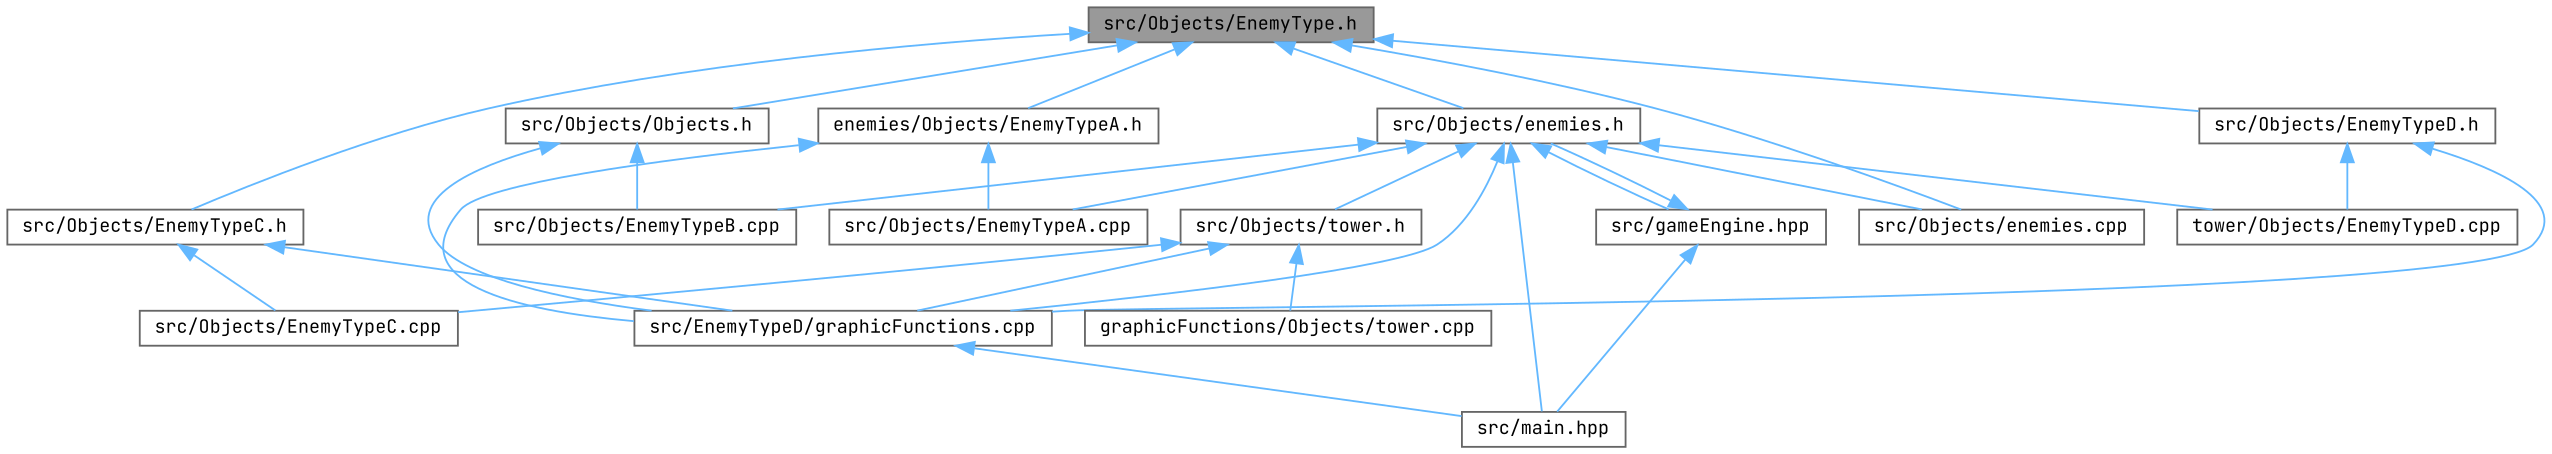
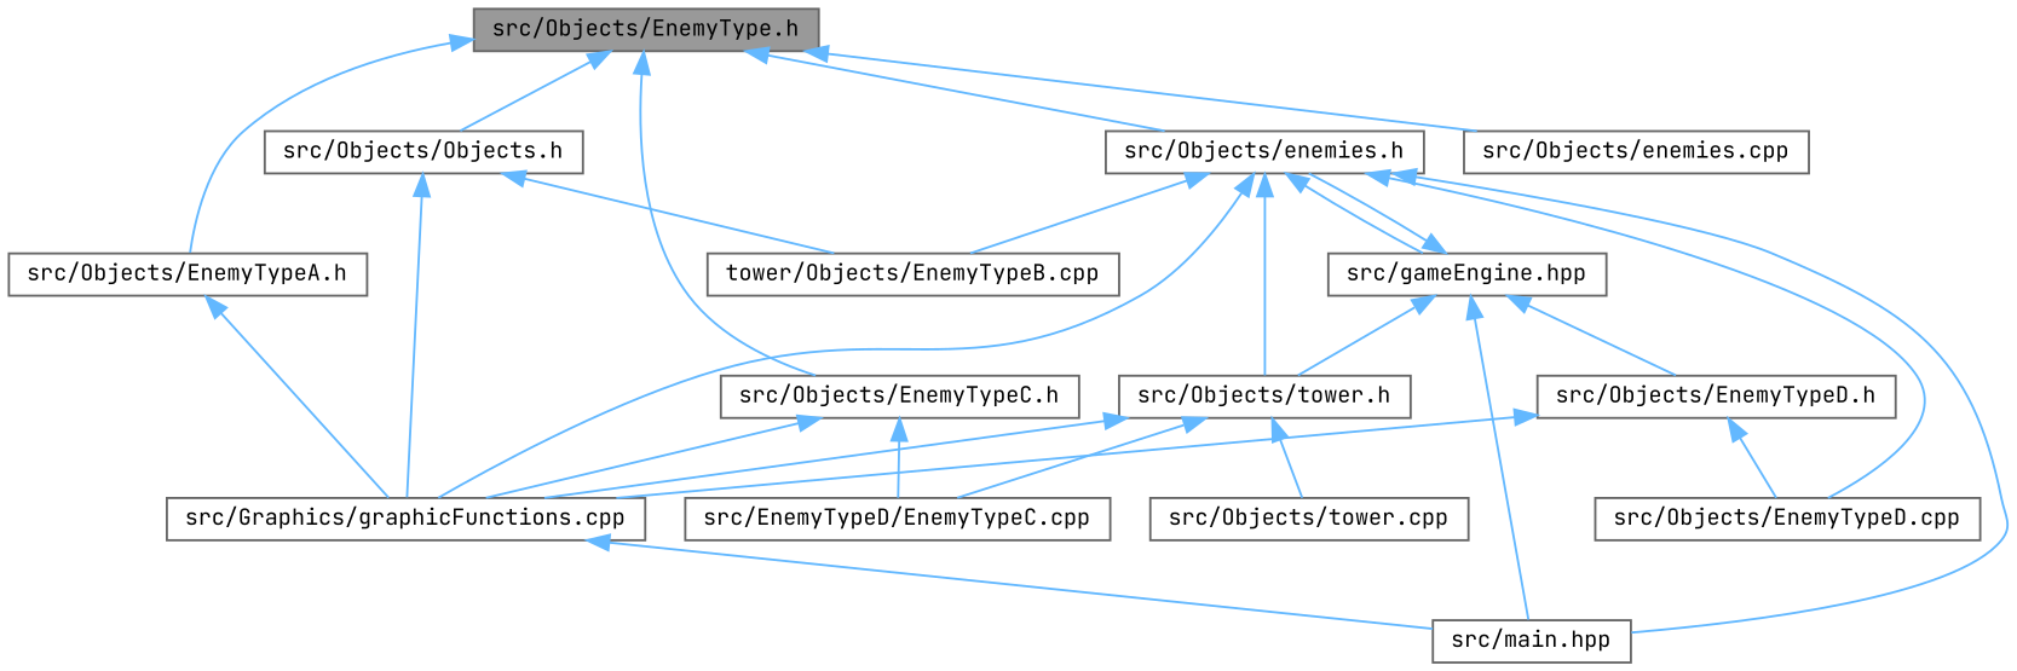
  digraph {
    fontname="JetBrains Mono"
    node [color=grey40 fillcolor=white fontname="JetBrains Mono" fontsize=10 shape=box style=filled]
    edge [color=steelblue1 dir=back fontname="JetBrains Mono" fontsize=10 labelfontname=Helvetica labelfontsize=10 style=solid]
    n1 [color=gray40 fillcolor=grey60 fontcolor=black height=0.2 label="src/Objects/EnemyType.h" width=0.4]
-   n2 [height=0.2 label="enemies/Objects/EnemyTypeA.h" width=0.4]
+   n2 [height=0.2 label="src/Objects/EnemyTypeA.h" width=0.4]
    n3 [height=0.2 label="src/Objects/Objects.h" width=0.4]
    n4 [height=0.2 label="src/Objects/EnemyTypeC.h" width=0.4]
    n5 [height=0.2 label="src/Objects/EnemyTypeD.h" width=0.4]
    n6 [height=0.2 label="src/Objects/enemies.cpp" width=0.4]
    n7 [height=0.2 label="src/Objects/enemies.h" width=0.4]
-   n8 [height=0.2 label="src/EnemyTypeD/graphicFunctions.cpp" width=0.4]
-   n9 [height=0.2 label="src/Objects/EnemyTypeA.cpp" width=0.4]
-   n10 [height=0.2 label="src/Objects/EnemyTypeB.cpp" width=0.4]
-   n11 [height=0.2 label="src/Objects/EnemyTypeC.cpp" width=0.4]
-   n12 [height=0.2 label="tower/Objects/EnemyTypeD.cpp" width=0.4]
+   n8 [height=0.2 label="src/Graphics/graphicFunctions.cpp" width=0.4]
+   n10 [height=0.2 label="tower/Objects/EnemyTypeB.cpp" width=0.4]
+   n11 [height=0.2 label="src/EnemyTypeD/EnemyTypeC.cpp" width=0.4]
+   n12 [height=0.2 label="src/Objects/EnemyTypeD.cpp" width=0.4]
    n13 [height=0.2 label="src/main.hpp" width=0.4]
    n14 [height=0.2 label="src/Objects/tower.h" width=0.4]
    n15 [height=0.2 label="src/gameEngine.hpp" width=0.4]
-   n16 [height=0.2 label="graphicFunctions/Objects/tower.cpp" width=0.4]
+   n16 [height=0.2 label="src/Objects/tower.cpp" width=0.4]
    n1 -> n2
    n1 -> n3
    n1 -> n4
-   n1 -> n5
+   n15 -> n5
    n1 -> n6
    n1 -> n7
    n2 -> n8
-   n2 -> n9
    n3 -> n8
    n3 -> n10
    n4 -> n8
    n4 -> n11
    n5 -> n8
    n5 -> n12
-   n7 -> n6
    n7 -> n8
-   n7 -> n9
    n7 -> n10
    n7 -> n12
    n7 -> n13
    n7 -> n14
    n7 -> n15
    n8 -> n13
    n14 -> n8
    n14 -> n11
    n14 -> n16
    n15 -> n7
    n15 -> n13
+   n15 -> n14
  }
